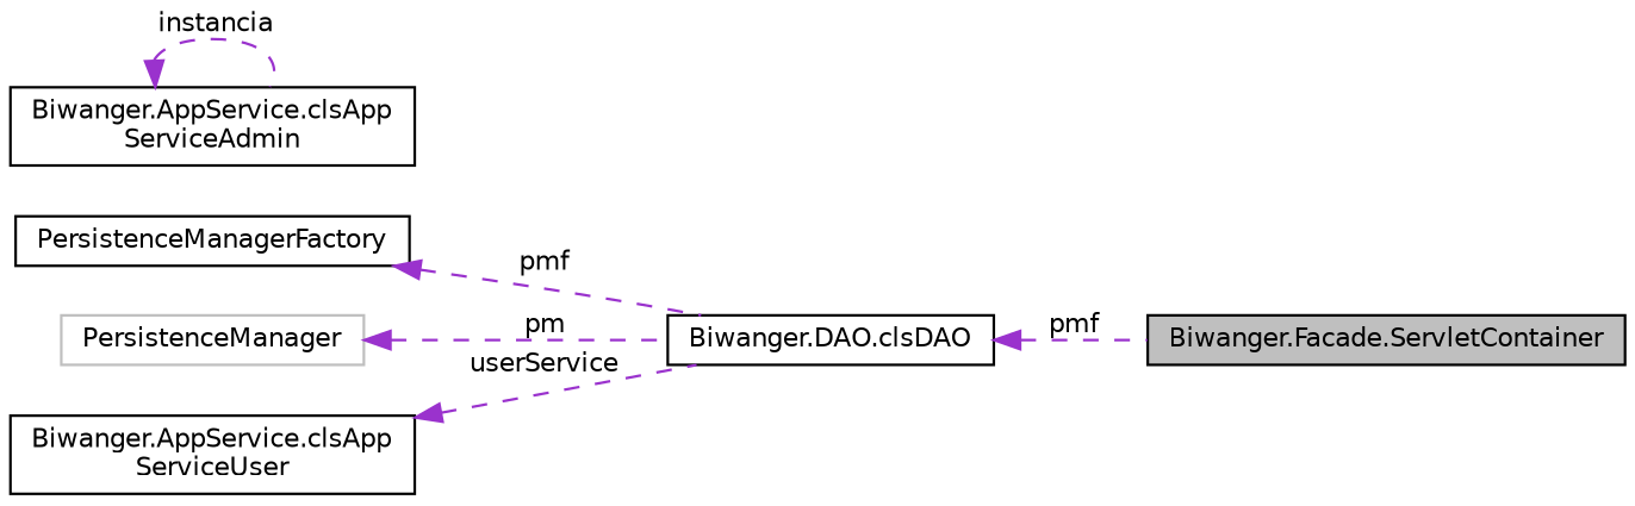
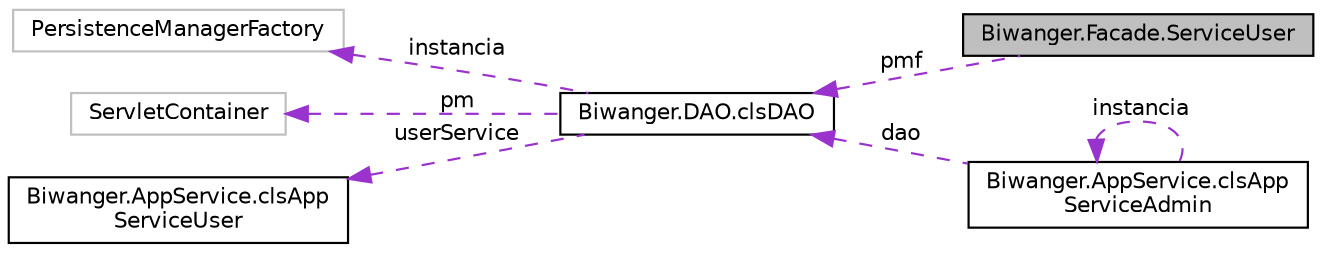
  digraph {
    rankdir=LR
    node [color=black fillcolor=white fontname=Helvetica fontsize=10 shape=record style=filled]
    edge [color=darkorchid3 dir=back fontname=Helvetica fontsize=10 labelfontname=Helvetica labelfontsize=10 style=dashed]
-   n1 [fillcolor=grey75 fontcolor=black height=0.2 label="Biwanger.Facade.ServletContainer" width=0.4]
+   n1 [fillcolor=grey75 fontcolor=black height=0.2 label="Biwanger.Facade.ServiceUser" width=0.4]
    n2 [height=0.2 label="Biwanger.AppService.clsApp\lServiceAdmin" width=0.4]
    n3 [height=0.2 label="Biwanger.DAO.clsDAO" width=0.4]
-   n4 [height=0.2 label=PersistenceManagerFactory width=0.4]
-   n5 [color=grey75 height=0.2 label=PersistenceManager width=0.4]
+   n4 [color=grey75 height=0.2 label=PersistenceManagerFactory width=0.4]
+   n5 [color=grey75 height=0.2 label=ServletContainer width=0.4]
    n6 [height=0.2 label="Biwanger.AppService.clsApp\lServiceUser" width=0.4]
    n2 -> n2 [label=" instancia"]
    n3 -> n1 [label=" pmf"]
-   n4 -> n3 [label=" pmf"]
+   n3 -> n2 [label=" dao"]
+   n4 -> n3 [label=" instancia"]
    n5 -> n3 [label=" pm"]
    n6 -> n3 [label=" userService"]
  }
